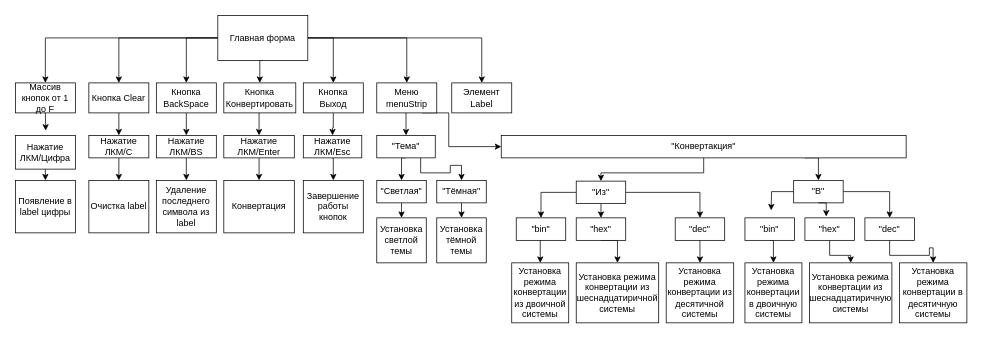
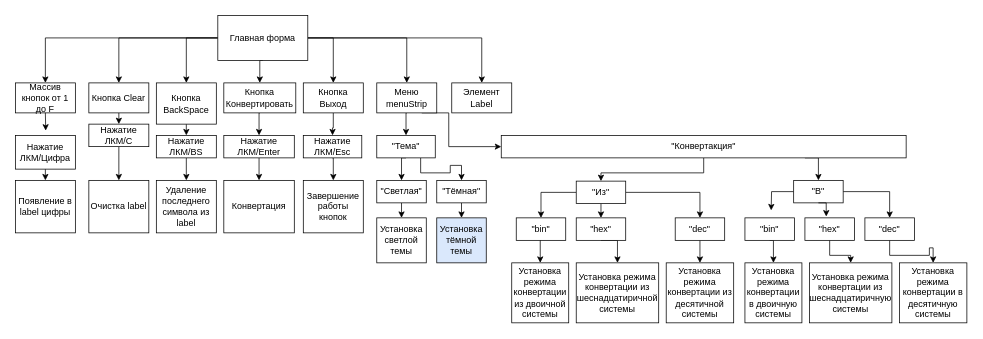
  <mxCell id="0" />
  <mxCell id="1" parent="0" />
  <mxCell id="2" style="edgeStyle=orthogonalEdgeStyle;rounded=0;orthogonalLoop=1;jettySize=auto;html=1;entryX=0.5;entryY=0;entryDx=0;entryDy=0;" parent="1" source="9" target="10" edge="1"><mxGeometry relative="1" as="geometry"><mxPoint x="50" y="50" as="targetPoint" /></mxGeometry></mxCell>
  <mxCell id="3" style="edgeStyle=orthogonalEdgeStyle;rounded=0;orthogonalLoop=1;jettySize=auto;html=1;exitX=0;exitY=0.5;exitDx=0;exitDy=0;entryX=0.5;entryY=0;entryDx=0;entryDy=0;" parent="1" source="9" target="12" edge="1"><mxGeometry relative="1" as="geometry" /></mxCell>
  <mxCell id="4" style="edgeStyle=orthogonalEdgeStyle;rounded=0;orthogonalLoop=1;jettySize=auto;html=1;exitX=1;exitY=0.5;exitDx=0;exitDy=0;entryX=0.5;entryY=0;entryDx=0;entryDy=0;" parent="1" source="9" target="18" edge="1"><mxGeometry relative="1" as="geometry" /></mxCell>
  <mxCell id="5" style="edgeStyle=orthogonalEdgeStyle;rounded=0;orthogonalLoop=1;jettySize=auto;html=1;exitX=1;exitY=0.5;exitDx=0;exitDy=0;entryX=0.5;entryY=0;entryDx=0;entryDy=0;" parent="1" source="9" target="19" edge="1"><mxGeometry relative="1" as="geometry" /></mxCell>
  <mxCell id="6" style="edgeStyle=orthogonalEdgeStyle;rounded=0;orthogonalLoop=1;jettySize=auto;html=1;exitX=1;exitY=0.5;exitDx=0;exitDy=0;entryX=0.5;entryY=0;entryDx=0;entryDy=0;" parent="1" source="9" target="38" edge="1"><mxGeometry relative="1" as="geometry" /></mxCell>
  <mxCell id="7" style="edgeStyle=orthogonalEdgeStyle;rounded=0;orthogonalLoop=1;jettySize=auto;html=1;exitX=0;exitY=0.5;exitDx=0;exitDy=0;entryX=0.5;entryY=0;entryDx=0;entryDy=0;" edge="1" parent="1" source="9" target="14"><mxGeometry relative="1" as="geometry" /></mxCell>
  <mxCell id="8" style="edgeStyle=orthogonalEdgeStyle;rounded=0;orthogonalLoop=1;jettySize=auto;html=1;exitX=0.5;exitY=1;exitDx=0;exitDy=0;entryX=0.5;entryY=0;entryDx=0;entryDy=0;" edge="1" parent="1" source="9" target="16"><mxGeometry relative="1" as="geometry" /></mxCell>
  <mxCell id="9" value="Главная форма" style="rounded=0;whiteSpace=wrap;html=1;" parent="1" vertex="1"><mxGeometry x="290" y="20" width="120" height="60" as="geometry" /></mxCell>
  <mxCell id="10" value="Массив кнопок от 1 до F" style="rounded=0;whiteSpace=wrap;html=1;" parent="1" vertex="1"><mxGeometry x="20" y="110" width="80" height="40" as="geometry" /></mxCell>
  <mxCell id="11" style="edgeStyle=orthogonalEdgeStyle;rounded=0;orthogonalLoop=1;jettySize=auto;html=1;exitX=0.5;exitY=1;exitDx=0;exitDy=0;entryX=0.5;entryY=0;entryDx=0;entryDy=0;" parent="1" source="12" target="23" edge="1"><mxGeometry relative="1" as="geometry" /></mxCell>
  <mxCell id="12" value="Кнопка Clear" style="rounded=0;whiteSpace=wrap;html=1;" parent="1" vertex="1"><mxGeometry x="118" y="110" width="80" height="40" as="geometry" /></mxCell>
  <mxCell id="13" style="edgeStyle=orthogonalEdgeStyle;rounded=0;orthogonalLoop=1;jettySize=auto;html=1;exitX=0.5;exitY=1;exitDx=0;exitDy=0;entryX=0.5;entryY=0;entryDx=0;entryDy=0;" parent="1" source="14" target="25" edge="1"><mxGeometry relative="1" as="geometry" /></mxCell>
- <mxCell id="14" value="Кнопка BackSpace" style="rounded=0;whiteSpace=wrap;html=1;" parent="1" vertex="1"><mxGeometry x="208" y="110" width="80" height="40" as="geometry" /></mxCell>
+ <mxCell id="14" value="Кнопка BackSpace" style="rounded=0;whiteSpace=wrap;html=1;" parent="1" vertex="1"><mxGeometry x="208" y="110" width="80" height="55" as="geometry" /></mxCell>
  <mxCell id="15" style="edgeStyle=orthogonalEdgeStyle;rounded=0;orthogonalLoop=1;jettySize=auto;html=1;exitX=0.5;exitY=1;exitDx=0;exitDy=0;entryX=0.5;entryY=0;entryDx=0;entryDy=0;" parent="1" source="16" target="27" edge="1"><mxGeometry relative="1" as="geometry" /></mxCell>
  <mxCell id="16" value="Кнопка Конвертировать" style="rounded=0;whiteSpace=wrap;html=1;" parent="1" vertex="1"><mxGeometry x="298" y="110" width="96" height="40" as="geometry" /></mxCell>
  <mxCell id="17" style="edgeStyle=orthogonalEdgeStyle;rounded=0;orthogonalLoop=1;jettySize=auto;html=1;exitX=0.5;exitY=1;exitDx=0;exitDy=0;" parent="1" source="18" target="29" edge="1"><mxGeometry relative="1" as="geometry" /></mxCell>
  <mxCell id="18" value="Кнопка Выход" style="rounded=0;whiteSpace=wrap;html=1;" parent="1" vertex="1"><mxGeometry x="404" y="110" width="80" height="40" as="geometry" /></mxCell>
  <mxCell id="19" value="Элемент Label" style="rounded=0;whiteSpace=wrap;html=1;" parent="1" vertex="1"><mxGeometry x="602" y="110" width="80" height="40" as="geometry" /></mxCell>
  <mxCell id="20" style="edgeStyle=orthogonalEdgeStyle;rounded=0;orthogonalLoop=1;jettySize=auto;html=1;exitX=0.5;exitY=1;exitDx=0;exitDy=0;entryX=0.5;entryY=0;entryDx=0;entryDy=0;" parent="1" source="21" target="31" edge="1"><mxGeometry relative="1" as="geometry" /></mxCell>
  <mxCell id="21" value="Нажатие ЛКМ/Цифра" style="rounded=0;whiteSpace=wrap;html=1;" parent="1" vertex="1"><mxGeometry x="20" y="180" width="80" height="45" as="geometry" /></mxCell>
  <mxCell id="22" style="edgeStyle=orthogonalEdgeStyle;rounded=0;orthogonalLoop=1;jettySize=auto;html=1;exitX=0.5;exitY=1;exitDx=0;exitDy=0;entryX=0.5;entryY=0;entryDx=0;entryDy=0;" parent="1" source="23" target="32" edge="1"><mxGeometry relative="1" as="geometry" /></mxCell>
- <mxCell id="23" value="Нажатие ЛКМ/C" style="rounded=0;whiteSpace=wrap;html=1;" parent="1" vertex="1"><mxGeometry x="118" y="180" width="80" height="30" as="geometry" /></mxCell>
+ <mxCell id="23" value="Нажатие ЛКМ/C" style="rounded=0;whiteSpace=wrap;html=1;" parent="1" vertex="1"><mxGeometry x="118" y="165" width="80" height="30" as="geometry" /></mxCell>
  <mxCell id="24" style="edgeStyle=orthogonalEdgeStyle;rounded=0;orthogonalLoop=1;jettySize=auto;html=1;exitX=0.5;exitY=1;exitDx=0;exitDy=0;entryX=0.5;entryY=0;entryDx=0;entryDy=0;" parent="1" source="25" target="33" edge="1"><mxGeometry relative="1" as="geometry" /></mxCell>
  <mxCell id="25" value="Нажатие ЛКМ/BS" style="rounded=0;whiteSpace=wrap;html=1;" parent="1" vertex="1"><mxGeometry x="208" y="180" width="80" height="30" as="geometry" /></mxCell>
  <mxCell id="26" style="edgeStyle=orthogonalEdgeStyle;rounded=0;orthogonalLoop=1;jettySize=auto;html=1;exitX=0.5;exitY=1;exitDx=0;exitDy=0;entryX=0.5;entryY=0;entryDx=0;entryDy=0;" parent="1" source="27" target="34" edge="1"><mxGeometry relative="1" as="geometry" /></mxCell>
  <mxCell id="27" value="Нажатие ЛКМ/Enter" style="rounded=0;whiteSpace=wrap;html=1;" parent="1" vertex="1"><mxGeometry x="298" y="180" width="94" height="30" as="geometry" /></mxCell>
  <mxCell id="28" style="edgeStyle=orthogonalEdgeStyle;rounded=0;orthogonalLoop=1;jettySize=auto;html=1;exitX=0.5;exitY=1;exitDx=0;exitDy=0;entryX=0.5;entryY=0;entryDx=0;entryDy=0;" parent="1" source="29" target="35" edge="1"><mxGeometry relative="1" as="geometry" /></mxCell>
  <mxCell id="29" value="Нажатие ЛКМ/Esc" style="rounded=0;whiteSpace=wrap;html=1;" parent="1" vertex="1"><mxGeometry x="404" y="180" width="78" height="30" as="geometry" /></mxCell>
  <mxCell id="30" style="edgeStyle=orthogonalEdgeStyle;rounded=0;orthogonalLoop=1;jettySize=auto;html=1;exitX=0.5;exitY=1;exitDx=0;exitDy=0;entryX=0.506;entryY=-0.141;entryDx=0;entryDy=0;entryPerimeter=0;" parent="1" source="10" target="21" edge="1"><mxGeometry relative="1" as="geometry" /></mxCell>
  <mxCell id="31" value="Появление в label цифры" style="rounded=0;whiteSpace=wrap;html=1;" parent="1" vertex="1"><mxGeometry x="20" y="240" width="80" height="70" as="geometry" /></mxCell>
  <mxCell id="32" value="Очистка label" style="rounded=0;whiteSpace=wrap;html=1;" parent="1" vertex="1"><mxGeometry x="118" y="240" width="80" height="70" as="geometry" /></mxCell>
  <mxCell id="33" value="Удаление последнего символа из label" style="rounded=0;whiteSpace=wrap;html=1;" parent="1" vertex="1"><mxGeometry x="208" y="240" width="80" height="70" as="geometry" /></mxCell>
  <mxCell id="34" value="Конвертация" style="rounded=0;whiteSpace=wrap;html=1;" parent="1" vertex="1"><mxGeometry x="298" y="240" width="94" height="70" as="geometry" /></mxCell>
  <mxCell id="35" value="Завершение работы кнопок" style="rounded=0;whiteSpace=wrap;html=1;" parent="1" vertex="1"><mxGeometry x="404" y="240" width="80" height="70" as="geometry" /></mxCell>
  <mxCell id="36" style="edgeStyle=orthogonalEdgeStyle;rounded=0;orthogonalLoop=1;jettySize=auto;html=1;exitX=0.5;exitY=1;exitDx=0;exitDy=0;entryX=0.5;entryY=0;entryDx=0;entryDy=0;" parent="1" source="38" target="41" edge="1"><mxGeometry relative="1" as="geometry" /></mxCell>
  <mxCell id="37" style="edgeStyle=orthogonalEdgeStyle;rounded=0;orthogonalLoop=1;jettySize=auto;html=1;exitX=0.75;exitY=1;exitDx=0;exitDy=0;entryX=0;entryY=0.5;entryDx=0;entryDy=0;" edge="1" parent="1" source="38" target="50"><mxGeometry relative="1" as="geometry"><Array as="points"><mxPoint x="598" y="150" /><mxPoint x="598" y="195" /></Array></mxGeometry></mxCell>
  <mxCell id="38" value="Меню menuStrip" style="rounded=0;whiteSpace=wrap;html=1;" parent="1" vertex="1"><mxGeometry x="502" y="110" width="80" height="40" as="geometry" /></mxCell>
  <mxCell id="39" style="edgeStyle=orthogonalEdgeStyle;rounded=0;orthogonalLoop=1;jettySize=auto;html=1;exitX=0.5;exitY=1;exitDx=0;exitDy=0;entryX=0.5;entryY=0;entryDx=0;entryDy=0;" parent="1" source="41" target="43" edge="1"><mxGeometry relative="1" as="geometry"><mxPoint x="542" y="240" as="targetPoint" /></mxGeometry></mxCell>
  <mxCell id="40" style="edgeStyle=orthogonalEdgeStyle;rounded=0;orthogonalLoop=1;jettySize=auto;html=1;exitX=0.75;exitY=1;exitDx=0;exitDy=0;entryX=0.5;entryY=0;entryDx=0;entryDy=0;" edge="1" parent="1" source="41" target="45"><mxGeometry relative="1" as="geometry" /></mxCell>
  <mxCell id="41" value="&quot;Тема&quot;" style="rounded=0;whiteSpace=wrap;html=1;" parent="1" vertex="1"><mxGeometry x="502" y="180" width="78" height="30" as="geometry" /></mxCell>
  <mxCell id="42" style="edgeStyle=orthogonalEdgeStyle;rounded=0;orthogonalLoop=1;jettySize=auto;html=1;exitX=0.5;exitY=1;exitDx=0;exitDy=0;entryX=0.5;entryY=0;entryDx=0;entryDy=0;" edge="1" parent="1" source="43" target="46"><mxGeometry relative="1" as="geometry" /></mxCell>
  <mxCell id="43" value="&quot;Светлая&quot;" style="rounded=0;whiteSpace=wrap;html=1;" vertex="1" parent="1"><mxGeometry x="502" y="240" width="66" height="30" as="geometry" /></mxCell>
  <mxCell id="44" style="edgeStyle=orthogonalEdgeStyle;rounded=0;orthogonalLoop=1;jettySize=auto;html=1;exitX=0.5;exitY=1;exitDx=0;exitDy=0;entryX=0.5;entryY=0;entryDx=0;entryDy=0;" edge="1" parent="1" source="45" target="47"><mxGeometry relative="1" as="geometry" /></mxCell>
  <mxCell id="45" value="&quot;Тёмная&quot;" style="rounded=0;whiteSpace=wrap;html=1;" vertex="1" parent="1"><mxGeometry x="582" y="240" width="66" height="30" as="geometry" /></mxCell>
  <mxCell id="46" value="Установка светлой темы" style="rounded=0;whiteSpace=wrap;html=1;" vertex="1" parent="1"><mxGeometry x="502" y="290" width="66" height="60" as="geometry" /></mxCell>
- <mxCell id="47" value="Установка тёмной темы" style="rounded=0;whiteSpace=wrap;html=1;" vertex="1" parent="1"><mxGeometry x="582" y="290" width="66" height="60" as="geometry" /></mxCell>
+ <mxCell id="47" value="Установка тёмной темы" style="rounded=0;whiteSpace=wrap;html=1;fillColor=#dae8fc;" vertex="1" parent="1"><mxGeometry x="582" y="290" width="66" height="60" as="geometry" /></mxCell>
  <mxCell id="48" style="edgeStyle=orthogonalEdgeStyle;rounded=0;orthogonalLoop=1;jettySize=auto;html=1;exitX=0.75;exitY=1;exitDx=0;exitDy=0;entryX=0.5;entryY=0;entryDx=0;entryDy=0;" edge="1" parent="1" source="50" target="57"><mxGeometry relative="1" as="geometry" /></mxCell>
  <mxCell id="49" style="edgeStyle=orthogonalEdgeStyle;rounded=0;orthogonalLoop=1;jettySize=auto;html=1;entryX=0.5;entryY=0;entryDx=0;entryDy=0;" edge="1" parent="1" source="50" target="54"><mxGeometry relative="1" as="geometry" /></mxCell>
  <mxCell id="50" value="&quot;Конвертакция&quot;" style="rounded=0;whiteSpace=wrap;html=1;" vertex="1" parent="1"><mxGeometry x="668" y="180" width="540" height="30" as="geometry" /></mxCell>
  <mxCell id="51" style="edgeStyle=orthogonalEdgeStyle;rounded=0;orthogonalLoop=1;jettySize=auto;html=1;exitX=0;exitY=0.5;exitDx=0;exitDy=0;entryX=0.5;entryY=0;entryDx=0;entryDy=0;" edge="1" parent="1" source="54" target="59"><mxGeometry relative="1" as="geometry" /></mxCell>
  <mxCell id="52" style="edgeStyle=orthogonalEdgeStyle;rounded=0;orthogonalLoop=1;jettySize=auto;html=1;exitX=1;exitY=0.5;exitDx=0;exitDy=0;entryX=0.5;entryY=0;entryDx=0;entryDy=0;" edge="1" parent="1" source="54" target="63"><mxGeometry relative="1" as="geometry" /></mxCell>
  <mxCell id="53" style="edgeStyle=orthogonalEdgeStyle;rounded=0;orthogonalLoop=1;jettySize=auto;html=1;exitX=0.5;exitY=1;exitDx=0;exitDy=0;entryX=0.5;entryY=0;entryDx=0;entryDy=0;" edge="1" parent="1" source="54" target="61"><mxGeometry relative="1" as="geometry" /></mxCell>
  <mxCell id="54" value="&quot;Из&quot;" style="rounded=0;whiteSpace=wrap;html=1;" vertex="1" parent="1"><mxGeometry x="768" y="241" width="66" height="30" as="geometry" /></mxCell>
  <mxCell id="55" style="edgeStyle=orthogonalEdgeStyle;rounded=0;orthogonalLoop=1;jettySize=auto;html=1;" edge="1" parent="1" source="57"><mxGeometry relative="1" as="geometry"><mxPoint x="1028" y="280" as="targetPoint" /></mxGeometry></mxCell>
  <mxCell id="56" style="edgeStyle=orthogonalEdgeStyle;rounded=0;orthogonalLoop=1;jettySize=auto;html=1;entryX=0.5;entryY=0;entryDx=0;entryDy=0;" edge="1" parent="1" source="57" target="72"><mxGeometry relative="1" as="geometry" /></mxCell>
  <mxCell id="57" value="&quot;В&quot;" style="rounded=0;whiteSpace=wrap;html=1;" vertex="1" parent="1"><mxGeometry x="1058" y="240" width="66" height="30" as="geometry" /></mxCell>
  <mxCell id="58" style="edgeStyle=orthogonalEdgeStyle;rounded=0;orthogonalLoop=1;jettySize=auto;html=1;exitX=0.5;exitY=1;exitDx=0;exitDy=0;entryX=0.5;entryY=0;entryDx=0;entryDy=0;" edge="1" parent="1" source="59" target="64"><mxGeometry relative="1" as="geometry" /></mxCell>
  <mxCell id="59" value="&quot;bin&quot;" style="rounded=0;whiteSpace=wrap;html=1;" vertex="1" parent="1"><mxGeometry x="688" y="290" width="66" height="30" as="geometry" /></mxCell>
  <mxCell id="60" style="edgeStyle=orthogonalEdgeStyle;rounded=0;orthogonalLoop=1;jettySize=auto;html=1;exitX=0.5;exitY=1;exitDx=0;exitDy=0;entryX=0.5;entryY=0;entryDx=0;entryDy=0;" edge="1" parent="1" source="61" target="65"><mxGeometry relative="1" as="geometry" /></mxCell>
  <mxCell id="61" value="&quot;hex&quot;" style="rounded=0;whiteSpace=wrap;html=1;" vertex="1" parent="1"><mxGeometry x="768" y="290" width="66" height="30" as="geometry" /></mxCell>
  <mxCell id="62" style="edgeStyle=orthogonalEdgeStyle;rounded=0;orthogonalLoop=1;jettySize=auto;html=1;exitX=0.5;exitY=1;exitDx=0;exitDy=0;entryX=0.5;entryY=0;entryDx=0;entryDy=0;" edge="1" parent="1" source="63" target="66"><mxGeometry relative="1" as="geometry" /></mxCell>
  <mxCell id="63" value="&quot;dec&quot;" style="rounded=0;whiteSpace=wrap;html=1;" vertex="1" parent="1"><mxGeometry x="900" y="290" width="66" height="30" as="geometry" /></mxCell>
  <mxCell id="64" value="Установка режима конвертации из двоичной системы" style="rounded=0;whiteSpace=wrap;html=1;" vertex="1" parent="1"><mxGeometry x="682" y="350" width="76" height="80" as="geometry" /></mxCell>
  <mxCell id="65" value="Установка режима конвертации из шеснадцатиричной системы" style="rounded=0;whiteSpace=wrap;html=1;" vertex="1" parent="1"><mxGeometry x="768" y="350" width="110" height="80" as="geometry" /></mxCell>
  <mxCell id="66" value="Установка режима конвертации из десятичной системы" style="rounded=0;whiteSpace=wrap;html=1;" vertex="1" parent="1"><mxGeometry x="888" y="350" width="90" height="80" as="geometry" /></mxCell>
  <mxCell id="67" style="edgeStyle=orthogonalEdgeStyle;rounded=0;orthogonalLoop=1;jettySize=auto;html=1;exitX=0.5;exitY=1;exitDx=0;exitDy=0;entryX=0.5;entryY=0;entryDx=0;entryDy=0;" edge="1" parent="1" source="68" target="73"><mxGeometry relative="1" as="geometry" /></mxCell>
  <mxCell id="68" value="&quot;bin&quot;" style="rounded=0;whiteSpace=wrap;html=1;" vertex="1" parent="1"><mxGeometry x="993" y="290" width="66" height="30" as="geometry" /></mxCell>
  <mxCell id="69" style="edgeStyle=orthogonalEdgeStyle;rounded=0;orthogonalLoop=1;jettySize=auto;html=1;exitX=0.5;exitY=1;exitDx=0;exitDy=0;entryX=0.5;entryY=0;entryDx=0;entryDy=0;" edge="1" parent="1" source="70" target="74"><mxGeometry relative="1" as="geometry" /></mxCell>
  <mxCell id="70" value="&quot;hex&quot;" style="rounded=0;whiteSpace=wrap;html=1;" vertex="1" parent="1"><mxGeometry x="1073" y="290" width="66" height="30" as="geometry" /></mxCell>
  <mxCell id="71" style="edgeStyle=orthogonalEdgeStyle;rounded=0;orthogonalLoop=1;jettySize=auto;html=1;exitX=0.5;exitY=1;exitDx=0;exitDy=0;entryX=0.5;entryY=0;entryDx=0;entryDy=0;" edge="1" parent="1" source="72" target="75"><mxGeometry relative="1" as="geometry" /></mxCell>
  <mxCell id="72" value="&quot;dec&quot;" style="rounded=0;whiteSpace=wrap;html=1;" vertex="1" parent="1"><mxGeometry x="1153" y="290" width="66" height="30" as="geometry" /></mxCell>
  <mxCell id="73" value="Установка режима конвертации в двоичную системы" style="rounded=0;whiteSpace=wrap;html=1;" vertex="1" parent="1"><mxGeometry x="993" y="350" width="76" height="80" as="geometry" /></mxCell>
  <mxCell id="74" value="Установка режима конвертации из шеснадцатиричную системы" style="rounded=0;whiteSpace=wrap;html=1;" vertex="1" parent="1"><mxGeometry x="1079" y="350" width="110" height="80" as="geometry" /></mxCell>
  <mxCell id="75" value="Установка режима конвертации в десятичную системы" style="rounded=0;whiteSpace=wrap;html=1;" vertex="1" parent="1"><mxGeometry x="1199" y="350" width="90" height="80" as="geometry" /></mxCell>
  <mxCell id="76" style="edgeStyle=orthogonalEdgeStyle;rounded=0;orthogonalLoop=1;jettySize=auto;html=1;exitX=0.5;exitY=1;exitDx=0;exitDy=0;entryX=0.431;entryY=-0.061;entryDx=0;entryDy=0;entryPerimeter=0;" edge="1" parent="1" source="57" target="70"><mxGeometry relative="1" as="geometry" /></mxCell>
